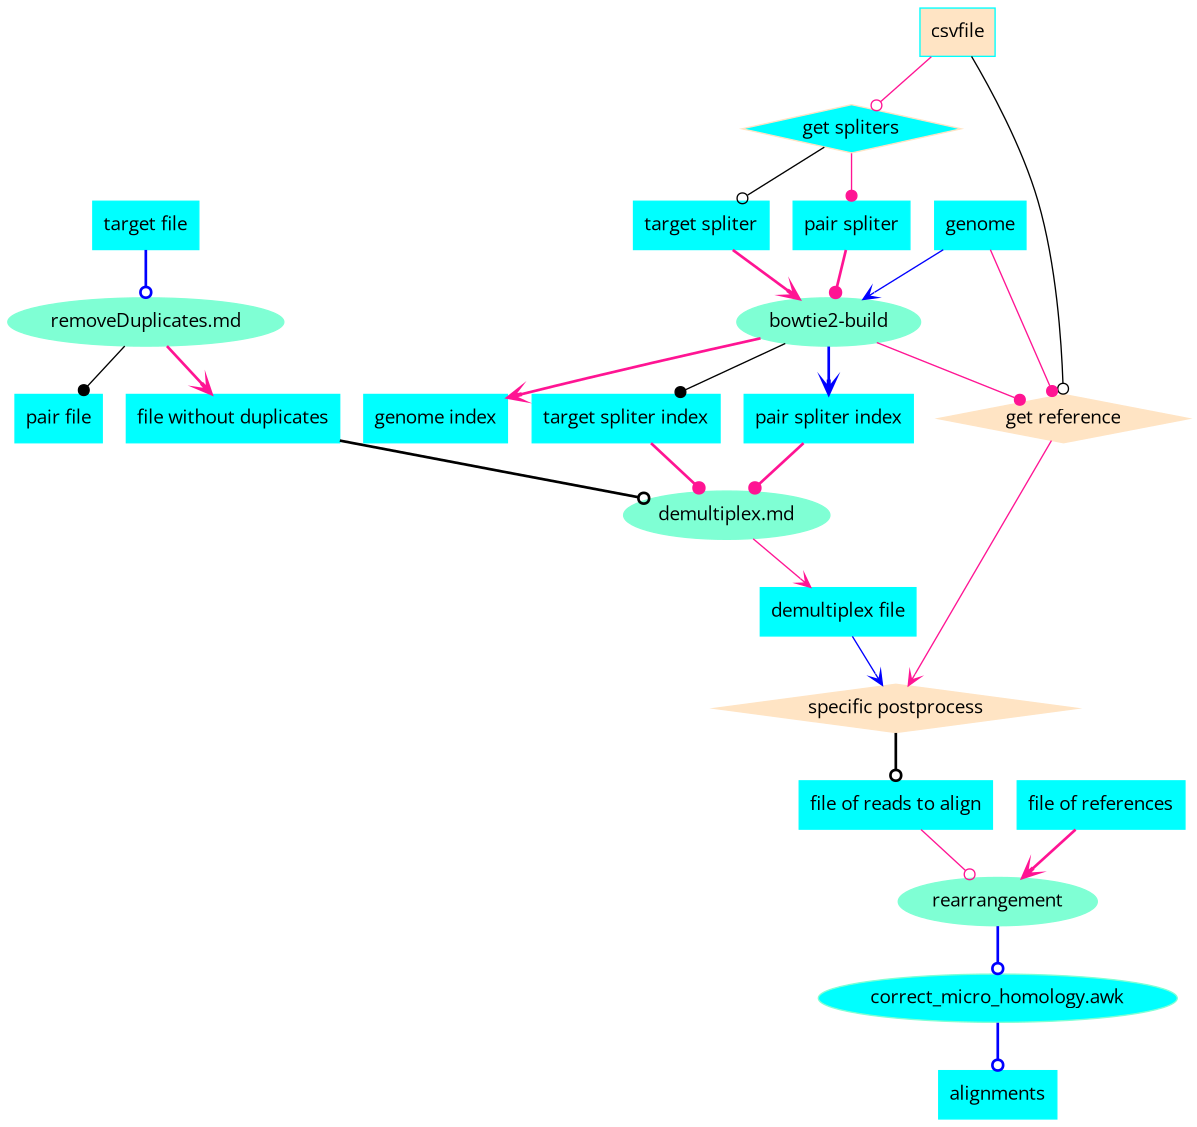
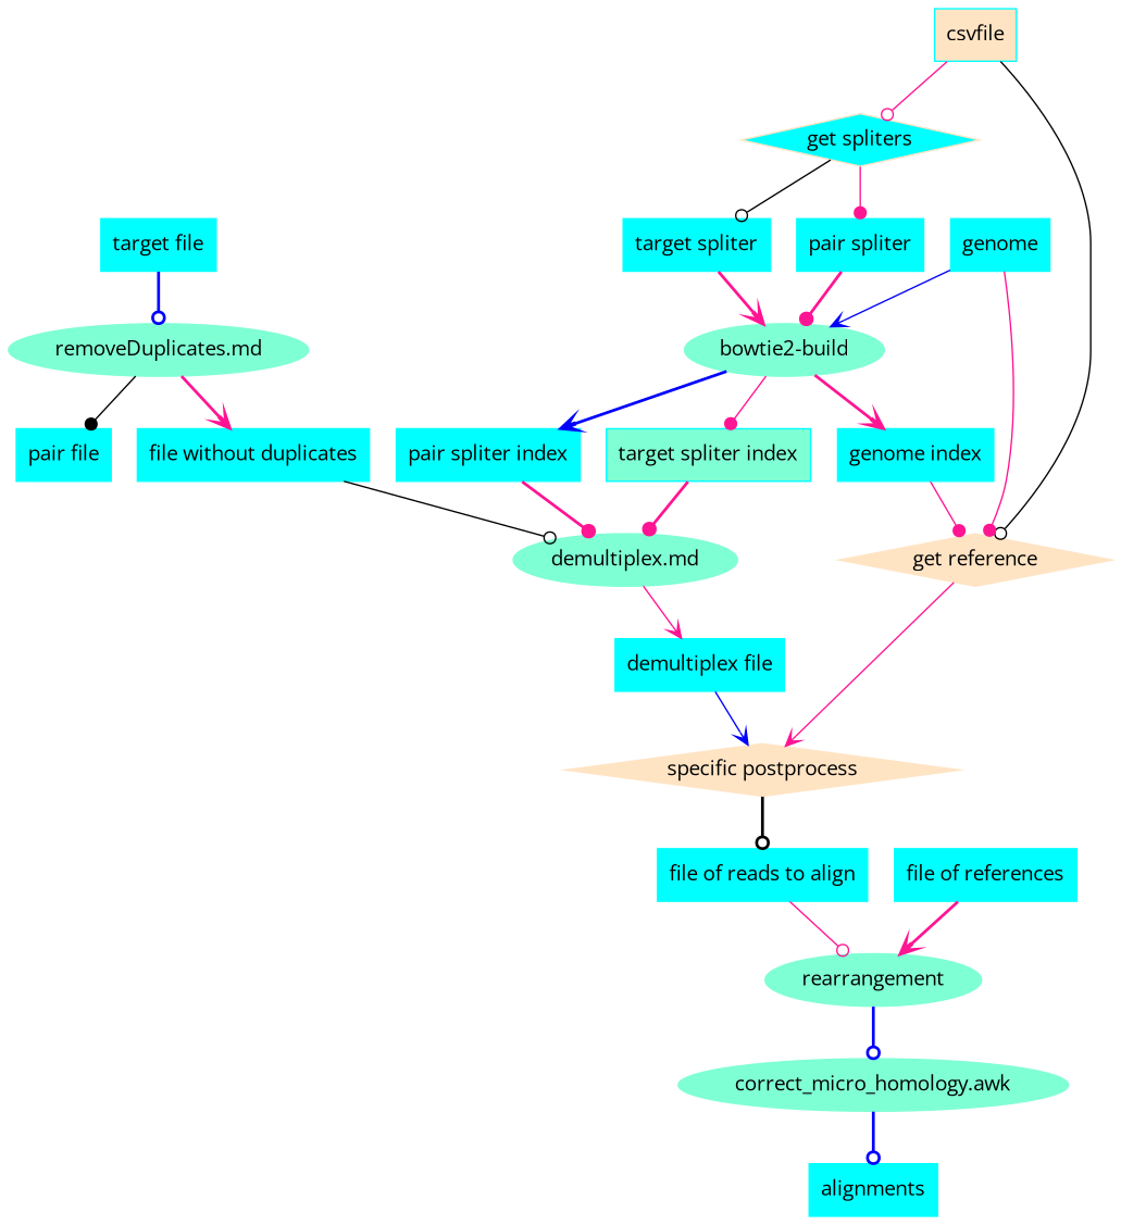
  digraph {
    fontname="Open Sans"
    rankdir=TB
    node [color=aqua fontname="Open Sans" shape=box style=filled]
    edge [arrowhead=odot color=deeppink fontname="Open Sans" style=solid]
    n1 [label="target file"]
    n2 [color=aquamarine label="removeDuplicates.md" shape=ellipse]
    n3 [label="pair file"]
    n4 [label="file without duplicates"]
    n5 [color=aquamarine label="demultiplex.md" shape=ellipse]
    n6 [label="demultiplex file"]
    n7 [fillcolor=bisque label=csvfile]
    n8 [color=bisque fillcolor=aqua label="get spliters" shape=diamond]
    n9 [color=bisque label="get reference" shape=diamond]
    n10 [label="target spliter"]
    n11 [label="pair spliter"]
    n12 [color=bisque label="specific postprocess" shape=diamond]
    n13 [color=aquamarine label="bowtie2-build" shape=ellipse]
-   n14 [label="target spliter index"]
+   n14 [label="target spliter index" fillcolor=aquamarine]
    n15 [label="pair spliter index"]
    n16 [label="genome index"]
    n17 [label="file of reads to align"]
    n18 [color=aquamarine label=rearrangement shape=ellipse]
-   n19 [color=aquamarine label="correct_micro_homology.awk" shape=ellipse fillcolor=aqua]
+   n19 [color=aquamarine label="correct_micro_homology.awk" shape=ellipse]
    n20 [label=genome]
    n21 [label="file of references"]
    n22 [label=alignments]
    n1 -> n2 [color=blue style=bold]
    n2 -> n3 [arrowhead=dot color=black]
    n2 -> n4 [arrowhead=vee style=bold]
-   n4 -> n5 [color=black style=bold]
+   n4 -> n5 [color=black]
    n5 -> n6 [arrowhead=vee]
    n6 -> n12 [arrowhead=vee color=blue]
    n7 -> n8
    n7 -> n9 [color=black]
    n8 -> n10 [color=black]
    n8 -> n11 [arrowhead=dot]
    n9 -> n12 [arrowhead=vee]
    n10 -> n13 [arrowhead=vee style=bold]
    n11 -> n13 [arrowhead=dot style=bold]
    n12 -> n17 [color=black style=bold]
-   n13 -> n14 [arrowhead=dot color=black]
+   n13 -> n14 [arrowhead=dot]
    n13 -> n15 [arrowhead=vee color=blue style=bold]
    n13 -> n16 [arrowhead=vee style=bold]
    n14 -> n5 [arrowhead=dot style=bold]
    n15 -> n5 [arrowhead=dot style=bold]
-   n13 -> n9 [arrowhead=dot]
+   n16 -> n9 [arrowhead=dot]
    n17 -> n18
    n18 -> n19 [color=blue style=bold]
    n19 -> n22 [color=blue style=bold]
    n20 -> n9 [arrowhead=dot]
    n20 -> n13 [arrowhead=vee color=blue]
    n21 -> n18 [arrowhead=vee style=bold]
  }
